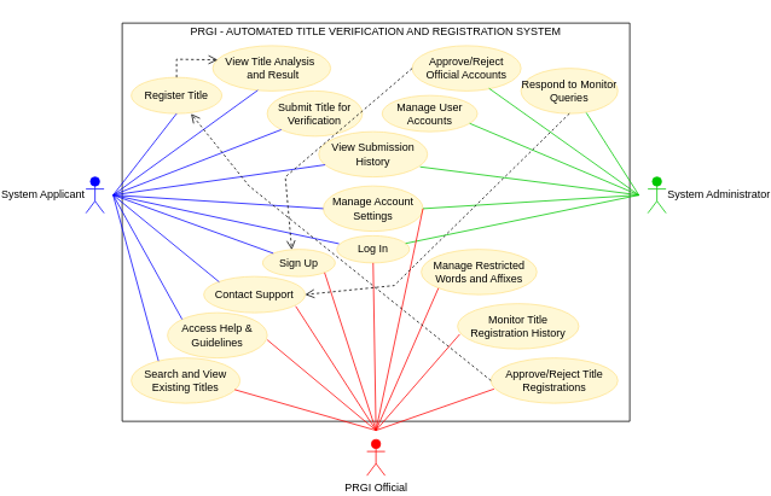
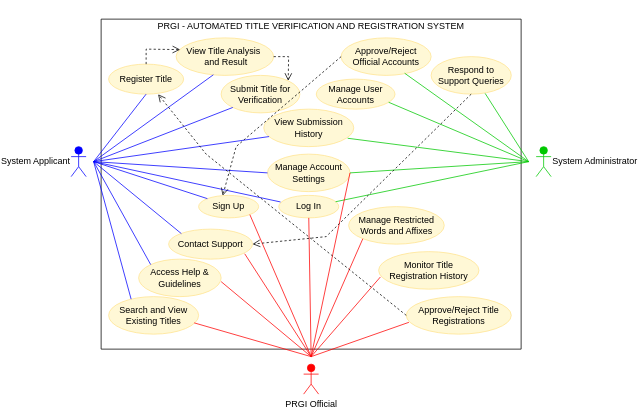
  <mxCell id="0" />
  <mxCell id="1" parent="0" />
  <mxCell id="2" value="Manage User Accounts" style="ellipse;whiteSpace=wrap;html=1;fillColor=light-dark(#fff8d6, #1f1900);strokeColor=light-dark(#ffe38f, #6d5100);fillStyle=auto;" vertex="1" parent="1"><mxGeometry x="346.87" y="105" width="105" height="40" as="geometry" /></mxCell>
  <mxCell id="3" value="Search and View Existing Titles" style="ellipse;whiteSpace=wrap;html=1;fillColor=light-dark(#fff8d6, #1f1900);strokeColor=light-dark(#ffe38f, #6d5100);fillStyle=auto;" vertex="1" parent="1"><mxGeometry x="70" y="395" width="120" height="50" as="geometry" /></mxCell>
  <mxCell id="4" value="View Submission History" style="ellipse;whiteSpace=wrap;html=1;fillColor=light-dark(#fff8d6, #1f1900);strokeColor=light-dark(#ffe38f, #6d5100);fillStyle=auto;" vertex="1" parent="1"><mxGeometry x="276.87" y="145" width="120" height="50" as="geometry" /></mxCell>
  <mxCell id="5" value="Submit Title for Verification" style="ellipse;whiteSpace=wrap;html=1;fillColor=light-dark(#fff8d6, #1f1900);strokeColor=light-dark(#ffe38f, #6d5100);fillStyle=auto;" vertex="1" parent="1"><mxGeometry x="220" y="100" width="105" height="50" as="geometry" /></mxCell>
  <mxCell id="6" value="Approve/Reject Official Accounts" style="ellipse;whiteSpace=wrap;html=1;fillColor=light-dark(#fff8d6, #1f1900);strokeColor=light-dark(#ffe38f, #6d5100);fillStyle=auto;" vertex="1" parent="1"><mxGeometry x="380" y="50" width="120" height="50" as="geometry" /></mxCell>
  <mxCell id="7" value="Log In" style="ellipse;whiteSpace=wrap;html=1;fillColor=light-dark(#fff8d6, #1f1900);strokeColor=light-dark(#ffe38f, #6d5100);fillStyle=auto;" vertex="1" parent="1"><mxGeometry x="296.87" y="260" width="80" height="30" as="geometry" /></mxCell>
- <mxCell id="8" value="Sign Up" style="ellipse;whiteSpace=wrap;html=1;fillColor=light-dark(#fff8d6, #1f1900);strokeColor=light-dark(#ffe38f, #6d5100);fillStyle=auto;" vertex="1" parent="1"><mxGeometry x="215" y="275" width="80" height="30" as="geometry" /></mxCell>
+ <mxCell id="8" value="Sign Up" style="ellipse;whiteSpace=wrap;html=1;fillColor=light-dark(#fff8d6, #1f1900);strokeColor=light-dark(#ffe38f, #6d5100);fillStyle=auto;" vertex="1" parent="1"><mxGeometry x="190" y="260" width="80" height="30" as="geometry" /></mxCell>
  <mxCell id="9" value="Manage Account Settings" style="ellipse;whiteSpace=wrap;html=1;fillColor=light-dark(#fff8d6, #1f1900);strokeColor=light-dark(#ffe38f, #6d5100);fillStyle=auto;" vertex="1" parent="1"><mxGeometry x="281.87" y="205" width="110" height="50" as="geometry" /></mxCell>
  <mxCell id="10" value="View Title Analysis&amp;nbsp; &amp;nbsp;and Result" style="ellipse;whiteSpace=wrap;html=1;fillColor=light-dark(#fff8d6, #1f1900);strokeColor=light-dark(#ffe38f, #6d5100);fillStyle=auto;" vertex="1" parent="1"><mxGeometry x="160" y="50" width="130" height="50" as="geometry" /></mxCell>
  <mxCell id="11" value="Register Title" style="ellipse;whiteSpace=wrap;html=1;fillColor=light-dark(#fff8d6, #1f1900);strokeColor=light-dark(#ffe38f, #6d5100);fillStyle=auto;" vertex="1" parent="1"><mxGeometry x="70" y="85" width="100" height="40" as="geometry" /></mxCell>
  <mxCell id="12" value="Approve/Reject Title Registrations" style="ellipse;whiteSpace=wrap;html=1;fillColor=light-dark(#fff8d6, #1f1900);strokeColor=light-dark(#ffe38f, #6d5100);fillStyle=auto;" vertex="1" parent="1"><mxGeometry x="466.87" y="395" width="140" height="50" as="geometry" /></mxCell>
  <mxCell id="13" value="Monitor Title Registration History" style="ellipse;whiteSpace=wrap;html=1;fillColor=light-dark(#fff8d6, #1f1900);strokeColor=light-dark(#ffe38f, #6d5100);fillStyle=auto;" vertex="1" parent="1"><mxGeometry x="430" y="335" width="133.75" height="50" as="geometry" /></mxCell>
  <mxCell id="14" value="Contact Support" style="ellipse;whiteSpace=wrap;html=1;fillColor=light-dark(#fff8d6, #1f1900);strokeColor=light-dark(#ffe38f, #6d5100);fillStyle=auto;" vertex="1" parent="1"><mxGeometry x="150" y="305" width="111.87" height="40" as="geometry" /></mxCell>
  <mxCell id="15" value="Access Help &amp;amp; Guidelines" style="ellipse;whiteSpace=wrap;html=1;fillColor=light-dark(#fff8d6, #1f1900);strokeColor=light-dark(#ffe38f, #6d5100);fillStyle=auto;" vertex="1" parent="1"><mxGeometry x="110" y="345" width="110" height="50" as="geometry" /></mxCell>
- <mxCell id="16" value="Respond to Monitor Queries" style="ellipse;whiteSpace=wrap;html=1;fillColor=light-dark(#fff8d6, #1f1900);strokeColor=light-dark(#ffe38f, #6d5100);fillStyle=auto;" vertex="1" parent="1"><mxGeometry x="500" y="75" width="106.87" height="50" as="geometry" /></mxCell>
+ <mxCell id="16" value="Respond to Support Queries" style="ellipse;whiteSpace=wrap;html=1;fillColor=light-dark(#fff8d6, #1f1900);strokeColor=light-dark(#ffe38f, #6d5100);fillStyle=auto;" vertex="1" parent="1"><mxGeometry x="500" y="75" width="106.87" height="50" as="geometry" /></mxCell>
  <mxCell id="17" value="System Applicant" style="shape=umlActor;verticalLabelPosition=middle;verticalAlign=middle;html=1;outlineConnect=0;fillColor=light-dark(#0000ff, #6db2ff);fontColor=light-dark(#000000, #121212);strokeColor=light-dark(#0000ff, #b2cbff);labelPosition=left;align=right;" vertex="1" parent="1"><mxGeometry x="20" y="195" width="20" height="40" as="geometry" /></mxCell>
  <mxCell id="18" value="PRGI Official" style="shape=umlActor;verticalLabelPosition=bottom;verticalAlign=top;html=1;outlineConnect=0;fillColor=light-dark(#ff0000, #ff9281);fontColor=light-dark(#000000, #121212);strokeColor=light-dark(#ff0000, #ffacac);" vertex="1" parent="1"><mxGeometry x="330" y="485" width="20" height="40" as="geometry" /></mxCell>
  <mxCell id="19" value="System Administrator" style="shape=umlActor;verticalLabelPosition=middle;verticalAlign=middle;html=1;outlineConnect=0;fillColor=light-dark(#00c800, #281d00);strokeColor=light-dark(#00c800, #6d5100);labelPosition=right;align=left;" vertex="1" parent="1"><mxGeometry x="640" y="195" width="20" height="40" as="geometry" /></mxCell>
  <mxCell id="20" value="" style="swimlane;startSize=0;" vertex="1" parent="1"><mxGeometry x="60" y="25" width="560" height="440" as="geometry" /></mxCell>
  <mxCell id="21" value="PRGI - AUTOMATED TITLE VERIFICATION AND REGISTRATION SYSTEM" style="text;html=1;align=center;verticalAlign=middle;whiteSpace=wrap;rounded=0;" vertex="1" parent="20"><mxGeometry x="10" y="-5" width="540" height="30" as="geometry" /></mxCell>
  <mxCell id="22" value="" style="endArrow=none;html=1;rounded=0;entryX=0.5;entryY=1;entryDx=0;entryDy=0;strokeColor=light-dark(#0000ff, #ededed);" edge="1" parent="20" target="11"><mxGeometry width="50" height="50" relative="1" as="geometry"><mxPoint x="-10" y="190" as="sourcePoint" /><mxPoint x="120" y="210" as="targetPoint" /></mxGeometry></mxCell>
  <mxCell id="23" value="Manage Restricted Words and Affixes" style="ellipse;whiteSpace=wrap;html=1;fillColor=light-dark(#fff8d6, #1f1900);strokeColor=light-dark(#ffe38f, #6d5100);fillStyle=auto;" vertex="1" parent="20"><mxGeometry x="330" y="250" width="127.5" height="50" as="geometry" /></mxCell>
  <mxCell id="24" value="" style="endArrow=none;html=1;rounded=0;entryX=0.382;entryY=0.984;entryDx=0;entryDy=0;entryPerimeter=0;strokeColor=light-dark(#0000ff, #ededed);" edge="1" parent="1" target="10"><mxGeometry width="50" height="50" relative="1" as="geometry"><mxPoint x="50" y="215" as="sourcePoint" /><mxPoint x="206" y="101" as="targetPoint" /></mxGeometry></mxCell>
  <mxCell id="25" value="" style="endArrow=none;html=1;rounded=0;entryX=0;entryY=1;entryDx=0;entryDy=0;strokeColor=light-dark(#0000ff, #ededed);" edge="1" parent="1" target="5"><mxGeometry width="50" height="50" relative="1" as="geometry"><mxPoint x="50" y="215" as="sourcePoint" /><mxPoint x="290" y="255" as="targetPoint" /></mxGeometry></mxCell>
  <mxCell id="26" value="" style="endArrow=none;html=1;rounded=0;entryX=0.059;entryY=0.732;entryDx=0;entryDy=0;entryPerimeter=0;strokeColor=light-dark(#0000ff, #ededed);" edge="1" parent="1" target="4"><mxGeometry width="50" height="50" relative="1" as="geometry"><mxPoint x="50" y="215" as="sourcePoint" /><mxPoint x="290" y="255" as="targetPoint" /></mxGeometry></mxCell>
  <mxCell id="27" value="" style="endArrow=none;html=1;rounded=0;entryX=0;entryY=0.5;entryDx=0;entryDy=0;strokeColor=light-dark(#0000ff, #ededed);" edge="1" parent="1" target="9"><mxGeometry width="50" height="50" relative="1" as="geometry"><mxPoint x="50" y="215" as="sourcePoint" /><mxPoint x="290" y="255" as="targetPoint" /></mxGeometry></mxCell>
  <mxCell id="28" value="" style="endArrow=none;html=1;rounded=0;entryX=0;entryY=0;entryDx=0;entryDy=0;strokeColor=light-dark(#0000ff, #ededed);" edge="1" parent="1" target="8"><mxGeometry width="50" height="50" relative="1" as="geometry"><mxPoint x="50" y="215" as="sourcePoint" /><mxPoint x="290" y="255" as="targetPoint" /></mxGeometry></mxCell>
  <mxCell id="29" value="" style="endArrow=none;html=1;rounded=0;exitX=0.029;exitY=0.293;exitDx=0;exitDy=0;exitPerimeter=0;strokeColor=light-dark(#0000ff, #ededed);" edge="1" parent="1" source="7"><mxGeometry width="50" height="50" relative="1" as="geometry"><mxPoint x="240" y="305" as="sourcePoint" /><mxPoint x="50" y="215" as="targetPoint" /></mxGeometry></mxCell>
  <mxCell id="30" value="" style="endArrow=none;html=1;rounded=0;strokeColor=light-dark(#0000ff, #ededed);" edge="1" parent="1"><mxGeometry width="50" height="50" relative="1" as="geometry"><mxPoint x="50" y="215" as="sourcePoint" /><mxPoint x="167" y="311" as="targetPoint" /></mxGeometry></mxCell>
  <mxCell id="31" value="" style="endArrow=none;html=1;rounded=0;entryX=0;entryY=0;entryDx=0;entryDy=0;strokeColor=light-dark(#0000ff, #ededed);" edge="1" parent="1" target="15"><mxGeometry width="50" height="50" relative="1" as="geometry"><mxPoint x="50" y="215" as="sourcePoint" /><mxPoint x="290" y="255" as="targetPoint" /></mxGeometry></mxCell>
  <mxCell id="32" value="" style="endArrow=none;html=1;rounded=0;entryX=0.25;entryY=0.068;entryDx=0;entryDy=0;entryPerimeter=0;strokeColor=light-dark(#0000ff, #ededed);" edge="1" parent="1" target="3"><mxGeometry width="50" height="50" relative="1" as="geometry"><mxPoint x="50" y="215" as="sourcePoint" /><mxPoint x="100" y="395" as="targetPoint" /></mxGeometry></mxCell>
  <mxCell id="33" value="" style="endArrow=none;html=1;rounded=0;entryX=0.951;entryY=0.7;entryDx=0;entryDy=0;entryPerimeter=0;strokeColor=light-dark(#ff0000, #ededed);" edge="1" parent="1" target="3"><mxGeometry width="50" height="50" relative="1" as="geometry"><mxPoint x="340" y="475" as="sourcePoint" /><mxPoint x="290" y="255" as="targetPoint" /></mxGeometry></mxCell>
  <mxCell id="34" value="" style="endArrow=none;html=1;rounded=0;entryX=0.025;entryY=0.685;entryDx=0;entryDy=0;entryPerimeter=0;spacingLeft=0;strokeColor=light-dark(#ff0000, #ededed);" edge="1" parent="1" target="12"><mxGeometry width="50" height="50" relative="1" as="geometry"><mxPoint x="340" y="475" as="sourcePoint" /><mxPoint x="290" y="255" as="targetPoint" /></mxGeometry></mxCell>
  <mxCell id="35" value="" style="endArrow=none;html=1;rounded=0;strokeColor=light-dark(#ff0000, #ededed);" edge="1" parent="1"><mxGeometry width="50" height="50" relative="1" as="geometry"><mxPoint x="220" y="375" as="sourcePoint" /><mxPoint x="340" y="475" as="targetPoint" /></mxGeometry></mxCell>
  <mxCell id="36" value="" style="endArrow=none;html=1;rounded=0;exitX=0.018;exitY=0.675;exitDx=0;exitDy=0;exitPerimeter=0;strokeColor=light-dark(#ff0000, #ededed);" edge="1" parent="1" source="13"><mxGeometry width="50" height="50" relative="1" as="geometry"><mxPoint x="250" y="325" as="sourcePoint" /><mxPoint x="340" y="475" as="targetPoint" /></mxGeometry></mxCell>
  <mxCell id="37" value="" style="endArrow=none;html=1;rounded=0;exitX=0;exitY=1;exitDx=0;exitDy=0;strokeColor=light-dark(#ff0000, #ededed);" edge="1" parent="1" source="23"><mxGeometry width="50" height="50" relative="1" as="geometry"><mxPoint x="250" y="325" as="sourcePoint" /><mxPoint x="340" y="475" as="targetPoint" /></mxGeometry></mxCell>
  <mxCell id="38" value="" style="endArrow=none;html=1;rounded=0;exitX=0.907;exitY=0.822;exitDx=0;exitDy=0;exitPerimeter=0;strokeColor=light-dark(#ff0000, #ededed);" edge="1" parent="1" source="14"><mxGeometry width="50" height="50" relative="1" as="geometry"><mxPoint x="250" y="325" as="sourcePoint" /><mxPoint x="340" y="475" as="targetPoint" /></mxGeometry></mxCell>
  <mxCell id="39" value="" style="endArrow=none;html=1;rounded=0;exitX=0.5;exitY=1;exitDx=0;exitDy=0;strokeColor=light-dark(#ff0000, #ededed);" edge="1" parent="1" source="7"><mxGeometry width="50" height="50" relative="1" as="geometry"><mxPoint x="250" y="325" as="sourcePoint" /><mxPoint x="340" y="475" as="targetPoint" /></mxGeometry></mxCell>
  <mxCell id="40" value="" style="endArrow=none;html=1;rounded=0;exitX=1;exitY=1;exitDx=0;exitDy=0;strokeColor=light-dark(#ff0000, #ededed);" edge="1" parent="1" source="8"><mxGeometry width="50" height="50" relative="1" as="geometry"><mxPoint x="210" y="285" as="sourcePoint" /><mxPoint x="340" y="475" as="targetPoint" /></mxGeometry></mxCell>
  <mxCell id="41" value="" style="endArrow=none;html=1;rounded=0;strokeColor=light-dark(#00c800, #ededed);" edge="1" parent="1"><mxGeometry width="50" height="50" relative="1" as="geometry"><mxPoint x="630" y="215" as="sourcePoint" /><mxPoint x="572" y="124" as="targetPoint" /></mxGeometry></mxCell>
  <mxCell id="42" value="" style="endArrow=none;html=1;rounded=0;entryX=0.706;entryY=0.943;entryDx=0;entryDy=0;entryPerimeter=0;strokeColor=light-dark(#00c800, #ededed);" edge="1" parent="1" target="6"><mxGeometry width="50" height="50" relative="1" as="geometry"><mxPoint x="630" y="215" as="sourcePoint" /><mxPoint x="390" y="195" as="targetPoint" /></mxGeometry></mxCell>
  <mxCell id="43" value="" style="endArrow=none;html=1;rounded=0;entryX=0.919;entryY=0.771;entryDx=0;entryDy=0;entryPerimeter=0;strokeColor=light-dark(#00c800, #ededed);" edge="1" parent="1" target="2"><mxGeometry width="50" height="50" relative="1" as="geometry"><mxPoint x="630" y="215" as="sourcePoint" /><mxPoint x="390" y="195" as="targetPoint" /></mxGeometry></mxCell>
  <mxCell id="44" value="" style="endArrow=none;html=1;rounded=0;entryX=0.932;entryY=0.777;entryDx=0;entryDy=0;entryPerimeter=0;strokeColor=light-dark(#00c800, #ededed);" edge="1" parent="1" target="4"><mxGeometry width="50" height="50" relative="1" as="geometry"><mxPoint x="630" y="215" as="sourcePoint" /><mxPoint x="390" y="175" as="targetPoint" /></mxGeometry></mxCell>
  <mxCell id="45" value="" style="endArrow=none;html=1;rounded=0;exitX=1;exitY=0.5;exitDx=0;exitDy=0;strokeColor=light-dark(#00c800, #ededed);" edge="1" parent="1" source="9"><mxGeometry width="50" height="50" relative="1" as="geometry"><mxPoint x="340" y="245" as="sourcePoint" /><mxPoint x="630" y="215" as="targetPoint" /></mxGeometry></mxCell>
  <mxCell id="46" value="" style="endArrow=none;html=1;rounded=0;exitX=0.947;exitY=0.283;exitDx=0;exitDy=0;exitPerimeter=0;strokeColor=light-dark(#00c800, #ededed);" edge="1" parent="1" source="7"><mxGeometry width="50" height="50" relative="1" as="geometry"><mxPoint x="340" y="245" as="sourcePoint" /><mxPoint x="630" y="215" as="targetPoint" /></mxGeometry></mxCell>
  <mxCell id="47" value="" style="endArrow=none;html=1;rounded=0;entryX=1;entryY=0.5;entryDx=0;entryDy=0;strokeColor=light-dark(#ff0000, #ededed);" edge="1" parent="1" target="9"><mxGeometry width="50" height="50" relative="1" as="geometry"><mxPoint x="340" y="475" as="sourcePoint" /><mxPoint x="289" y="245" as="targetPoint" /></mxGeometry></mxCell>
  <mxCell id="48" value="" style="html=1;verticalAlign=bottom;endArrow=open;dashed=1;endSize=8;curved=0;rounded=0;exitX=0.5;exitY=0;exitDx=0;exitDy=0;entryX=0.041;entryY=0.313;entryDx=0;entryDy=0;entryPerimeter=0;" edge="1" parent="1" source="11" target="10"><mxGeometry relative="1" as="geometry"><mxPoint x="360" y="265" as="sourcePoint" /><mxPoint x="280" y="265" as="targetPoint" /><Array as="points"><mxPoint x="120" y="65" /></Array></mxGeometry></mxCell>
+ <mxCell id="49" value="" style="html=1;verticalAlign=bottom;endArrow=open;dashed=1;endSize=8;curved=0;rounded=0;exitX=1;exitY=0.5;exitDx=0;exitDy=0;entryX=1;entryY=0;entryDx=0;entryDy=0;" edge="1" parent="1" source="10" target="5"><mxGeometry relative="1" as="geometry"><mxPoint x="360" y="265" as="sourcePoint" /><mxPoint x="280" y="265" as="targetPoint" /><Array as="points"><mxPoint x="310" y="75" /></Array></mxGeometry></mxCell>
  <mxCell id="50" value="" style="html=1;verticalAlign=bottom;endArrow=open;dashed=1;endSize=8;curved=0;rounded=0;exitX=0.5;exitY=1;exitDx=0;exitDy=0;entryX=1;entryY=0.5;entryDx=0;entryDy=0;" edge="1" parent="1" source="16" target="14"><mxGeometry relative="1" as="geometry"><mxPoint x="360" y="265" as="sourcePoint" /><mxPoint x="280" y="265" as="targetPoint" /><Array as="points"><mxPoint x="360" y="315" /></Array></mxGeometry></mxCell>
  <mxCell id="51" value="" style="html=1;verticalAlign=bottom;endArrow=open;dashed=1;endSize=8;curved=0;rounded=0;exitX=0;exitY=0.5;exitDx=0;exitDy=0;entryX=0.66;entryY=1.006;entryDx=0;entryDy=0;entryPerimeter=0;" edge="1" parent="1" source="12" target="11"><mxGeometry relative="1" as="geometry"><mxPoint x="360" y="265" as="sourcePoint" /><mxPoint x="280" y="265" as="targetPoint" /><Array as="points"><mxPoint x="200" y="205" /></Array></mxGeometry></mxCell>
  <mxCell id="52" value="" style="html=1;verticalAlign=bottom;endArrow=open;dashed=1;endSize=8;curved=0;rounded=0;exitX=0;exitY=0.5;exitDx=0;exitDy=0;entryX=0.401;entryY=0.015;entryDx=0;entryDy=0;entryPerimeter=0;" edge="1" parent="1" source="6" target="8"><mxGeometry relative="1" as="geometry"><mxPoint x="360" y="265" as="sourcePoint" /><mxPoint x="280" y="265" as="targetPoint" /><Array as="points"><mxPoint x="240" y="195" /></Array></mxGeometry></mxCell>
